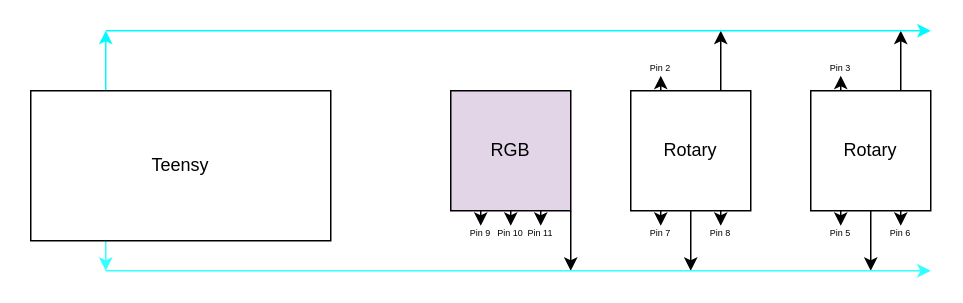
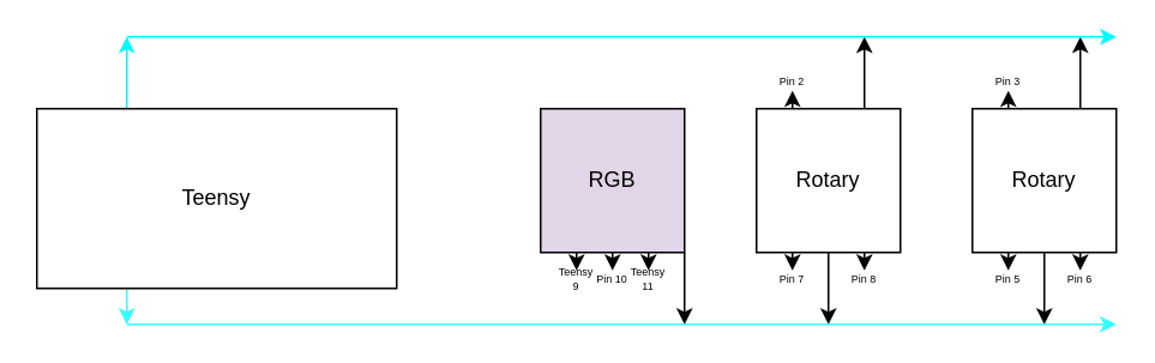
  <mxCell id="0" />
  <mxCell id="1" parent="0" />
  <mxCell id="2" style="edgeStyle=orthogonalEdgeStyle;rounded=0;orthogonalLoop=1;jettySize=auto;html=1;exitX=0.75;exitY=0;exitDx=0;exitDy=0;" edge="1" parent="1" source="7"><mxGeometry relative="1" as="geometry"><mxPoint x="480" y="20" as="targetPoint" /></mxGeometry></mxCell>
  <mxCell id="3" style="edgeStyle=orthogonalEdgeStyle;rounded=0;orthogonalLoop=1;jettySize=auto;html=1;exitX=0.25;exitY=0;exitDx=0;exitDy=0;" edge="1" parent="1" source="7"><mxGeometry relative="1" as="geometry"><mxPoint x="440" y="50" as="targetPoint" /></mxGeometry></mxCell>
  <mxCell id="4" style="edgeStyle=orthogonalEdgeStyle;rounded=0;orthogonalLoop=1;jettySize=auto;html=1;exitX=0.25;exitY=1;exitDx=0;exitDy=0;" edge="1" parent="1" source="7"><mxGeometry relative="1" as="geometry"><mxPoint x="440" y="150" as="targetPoint" /></mxGeometry></mxCell>
  <mxCell id="5" style="edgeStyle=orthogonalEdgeStyle;rounded=0;orthogonalLoop=1;jettySize=auto;html=1;exitX=0.5;exitY=1;exitDx=0;exitDy=0;" edge="1" parent="1" source="7"><mxGeometry relative="1" as="geometry"><mxPoint x="460" y="180" as="targetPoint" /><Array as="points"><mxPoint x="460" y="150" /><mxPoint x="460" y="150" /></Array></mxGeometry></mxCell>
  <mxCell id="6" style="edgeStyle=orthogonalEdgeStyle;rounded=0;orthogonalLoop=1;jettySize=auto;html=1;exitX=0.75;exitY=1;exitDx=0;exitDy=0;" edge="1" parent="1" source="7"><mxGeometry relative="1" as="geometry"><mxPoint x="480" y="150" as="targetPoint" /></mxGeometry></mxCell>
  <mxCell id="7" value="Rotary" style="whiteSpace=wrap;html=1;aspect=fixed;" vertex="1" parent="1"><mxGeometry x="420" y="60" width="80" height="80" as="geometry" /></mxCell>
  <mxCell id="8" style="edgeStyle=orthogonalEdgeStyle;rounded=0;orthogonalLoop=1;jettySize=auto;html=1;exitX=0.75;exitY=0;exitDx=0;exitDy=0;" edge="1" parent="1" source="13"><mxGeometry relative="1" as="geometry"><mxPoint x="600" y="20" as="targetPoint" /></mxGeometry></mxCell>
  <mxCell id="9" style="edgeStyle=orthogonalEdgeStyle;rounded=0;orthogonalLoop=1;jettySize=auto;html=1;exitX=0.25;exitY=0;exitDx=0;exitDy=0;" edge="1" parent="1" source="13"><mxGeometry relative="1" as="geometry"><mxPoint x="560" y="50" as="targetPoint" /></mxGeometry></mxCell>
  <mxCell id="10" style="edgeStyle=orthogonalEdgeStyle;rounded=0;orthogonalLoop=1;jettySize=auto;html=1;exitX=0.25;exitY=1;exitDx=0;exitDy=0;" edge="1" parent="1" source="13"><mxGeometry relative="1" as="geometry"><mxPoint x="560" y="150" as="targetPoint" /></mxGeometry></mxCell>
  <mxCell id="11" style="edgeStyle=orthogonalEdgeStyle;rounded=0;orthogonalLoop=1;jettySize=auto;html=1;exitX=0.5;exitY=1;exitDx=0;exitDy=0;" edge="1" parent="1" source="13"><mxGeometry relative="1" as="geometry"><mxPoint x="580" y="180" as="targetPoint" /></mxGeometry></mxCell>
  <mxCell id="12" style="edgeStyle=orthogonalEdgeStyle;rounded=0;orthogonalLoop=1;jettySize=auto;html=1;exitX=0.75;exitY=1;exitDx=0;exitDy=0;" edge="1" parent="1" source="13"><mxGeometry relative="1" as="geometry"><mxPoint x="600" y="150" as="targetPoint" /></mxGeometry></mxCell>
  <mxCell id="13" value="Rotary" style="whiteSpace=wrap;html=1;aspect=fixed;" vertex="1" parent="1"><mxGeometry x="540" y="60" width="80" height="80" as="geometry" /></mxCell>
  <mxCell id="14" style="edgeStyle=orthogonalEdgeStyle;rounded=0;orthogonalLoop=1;jettySize=auto;html=1;exitX=0.25;exitY=1;exitDx=0;exitDy=0;" edge="1" parent="1" source="18"><mxGeometry relative="1" as="geometry"><mxPoint x="320" y="150" as="targetPoint" /></mxGeometry></mxCell>
  <mxCell id="15" style="edgeStyle=orthogonalEdgeStyle;rounded=0;orthogonalLoop=1;jettySize=auto;html=1;exitX=0.5;exitY=1;exitDx=0;exitDy=0;" edge="1" parent="1" source="18"><mxGeometry relative="1" as="geometry"><mxPoint x="340" y="150" as="targetPoint" /></mxGeometry></mxCell>
  <mxCell id="16" style="edgeStyle=orthogonalEdgeStyle;rounded=0;orthogonalLoop=1;jettySize=auto;html=1;exitX=0.75;exitY=1;exitDx=0;exitDy=0;" edge="1" parent="1" source="18"><mxGeometry relative="1" as="geometry"><mxPoint x="360" y="150" as="targetPoint" /></mxGeometry></mxCell>
  <mxCell id="17" style="edgeStyle=orthogonalEdgeStyle;rounded=0;orthogonalLoop=1;jettySize=auto;html=1;exitX=1;exitY=1;exitDx=0;exitDy=0;" edge="1" parent="1" source="18"><mxGeometry relative="1" as="geometry"><mxPoint x="380" y="180" as="targetPoint" /></mxGeometry></mxCell>
  <mxCell id="18" value="RGB" style="whiteSpace=wrap;html=1;aspect=fixed;fillColor=#e1d5e7;" vertex="1" parent="1"><mxGeometry x="300" y="60" width="80" height="80" as="geometry" /></mxCell>
  <mxCell id="19" style="edgeStyle=orthogonalEdgeStyle;rounded=0;orthogonalLoop=1;jettySize=auto;html=1;exitX=0.25;exitY=0;exitDx=0;exitDy=0;strokeColor=#00fbff;" edge="1" parent="1" source="21"><mxGeometry relative="1" as="geometry"><mxPoint x="70" y="20" as="targetPoint" /></mxGeometry></mxCell>
  <mxCell id="20" style="edgeStyle=orthogonalEdgeStyle;rounded=0;orthogonalLoop=1;jettySize=auto;html=1;exitX=0.25;exitY=1;exitDx=0;exitDy=0;strokeColor=#33FFFF;" edge="1" parent="1" source="21"><mxGeometry relative="1" as="geometry"><mxPoint x="70" y="180" as="targetPoint" /></mxGeometry></mxCell>
  <mxCell id="21" value="Teensy" style="whiteSpace=wrap;html=1;movable=1;resizable=1;rotatable=1;deletable=1;editable=1;locked=0;connectable=1;imageAspect=0;resizeWidth=1;resizeHeight=1;" vertex="1" parent="1"><mxGeometry x="20" y="60" width="200" height="100" as="geometry" /></mxCell>
  <mxCell id="22" style="edgeStyle=orthogonalEdgeStyle;rounded=0;orthogonalLoop=1;jettySize=auto;html=1;strokeColor=#33FFFF;" edge="1" parent="1"><mxGeometry relative="1" as="geometry"><mxPoint x="620" y="180" as="targetPoint" /><mxPoint x="70" y="180" as="sourcePoint" /></mxGeometry></mxCell>
  <mxCell id="23" style="edgeStyle=orthogonalEdgeStyle;rounded=0;orthogonalLoop=1;jettySize=auto;html=1;strokeColor=#00fbff;" edge="1" parent="1"><mxGeometry relative="1" as="geometry"><mxPoint x="620" y="20" as="targetPoint" /><mxPoint x="70" y="20" as="sourcePoint" /></mxGeometry></mxCell>
- <mxCell id="24" value="&lt;font style=&quot;font-size: 6px;&quot;&gt;Pin 9&lt;/font&gt;" style="text;html=1;strokeColor=none;fillColor=none;align=center;verticalAlign=middle;whiteSpace=wrap;rounded=0;fontSize=6;" vertex="1" parent="1"><mxGeometry x="310" y="140" width="20" height="30" as="geometry" /></mxCell>
+ <mxCell id="24" value="&lt;font style=&quot;font-size: 6px;&quot;&gt;Teensy 9&lt;/font&gt;" style="text;html=1;strokeColor=none;fillColor=none;align=center;verticalAlign=middle;whiteSpace=wrap;rounded=0;fontSize=6;" vertex="1" parent="1"><mxGeometry x="310" y="140" width="20" height="30" as="geometry" /></mxCell>
  <mxCell id="25" value="&lt;font style=&quot;font-size: 6px;&quot;&gt;Pin 10&lt;/font&gt;" style="text;html=1;strokeColor=none;fillColor=none;align=center;verticalAlign=middle;whiteSpace=wrap;rounded=0;fontSize=6;" vertex="1" parent="1"><mxGeometry x="330" y="140" width="20" height="30" as="geometry" /></mxCell>
- <mxCell id="26" value="&lt;font style=&quot;font-size: 6px;&quot;&gt;Pin 11&lt;/font&gt;" style="text;html=1;strokeColor=none;fillColor=none;align=center;verticalAlign=middle;whiteSpace=wrap;rounded=0;fontSize=6;" vertex="1" parent="1"><mxGeometry x="350" y="140" width="20" height="30" as="geometry" /></mxCell>
+ <mxCell id="26" value="&lt;font style=&quot;font-size: 6px;&quot;&gt;Teensy 11&lt;/font&gt;" style="text;html=1;strokeColor=none;fillColor=none;align=center;verticalAlign=middle;whiteSpace=wrap;rounded=0;fontSize=6;" vertex="1" parent="1"><mxGeometry x="350" y="140" width="20" height="30" as="geometry" /></mxCell>
  <mxCell id="27" value="&lt;font style=&quot;font-size: 6px;&quot;&gt;Pin 7&lt;/font&gt;" style="text;html=1;strokeColor=none;fillColor=none;align=center;verticalAlign=middle;whiteSpace=wrap;rounded=0;fontSize=6;" vertex="1" parent="1"><mxGeometry x="430" y="140" width="20" height="30" as="geometry" /></mxCell>
  <mxCell id="28" value="&lt;font style=&quot;font-size: 6px;&quot;&gt;Pin 8&lt;/font&gt;" style="text;html=1;strokeColor=none;fillColor=none;align=center;verticalAlign=middle;whiteSpace=wrap;rounded=0;fontSize=6;" vertex="1" parent="1"><mxGeometry x="470" y="140" width="20" height="30" as="geometry" /></mxCell>
  <mxCell id="29" value="&lt;font style=&quot;font-size: 6px;&quot;&gt;Pin 5&lt;/font&gt;" style="text;html=1;strokeColor=none;fillColor=none;align=center;verticalAlign=middle;whiteSpace=wrap;rounded=0;fontSize=6;" vertex="1" parent="1"><mxGeometry x="550" y="140" width="20" height="30" as="geometry" /></mxCell>
  <mxCell id="30" value="&lt;font style=&quot;font-size: 6px;&quot;&gt;Pin 6&lt;/font&gt;" style="text;html=1;strokeColor=none;fillColor=none;align=center;verticalAlign=middle;whiteSpace=wrap;rounded=0;fontSize=6;" vertex="1" parent="1"><mxGeometry x="590" y="140" width="20" height="30" as="geometry" /></mxCell>
  <mxCell id="31" value="&lt;font style=&quot;font-size: 6px;&quot;&gt;Pin 3&lt;/font&gt;" style="text;html=1;strokeColor=none;fillColor=none;align=center;verticalAlign=middle;whiteSpace=wrap;rounded=0;fontSize=6;" vertex="1" parent="1"><mxGeometry x="550" y="30" width="20" height="30" as="geometry" /></mxCell>
  <mxCell id="32" value="&lt;font style=&quot;font-size: 6px;&quot;&gt;Pin 2&lt;/font&gt;" style="text;html=1;strokeColor=none;fillColor=none;align=center;verticalAlign=middle;whiteSpace=wrap;rounded=0;fontSize=6;" vertex="1" parent="1"><mxGeometry x="430" y="30" width="20" height="30" as="geometry" /></mxCell>
